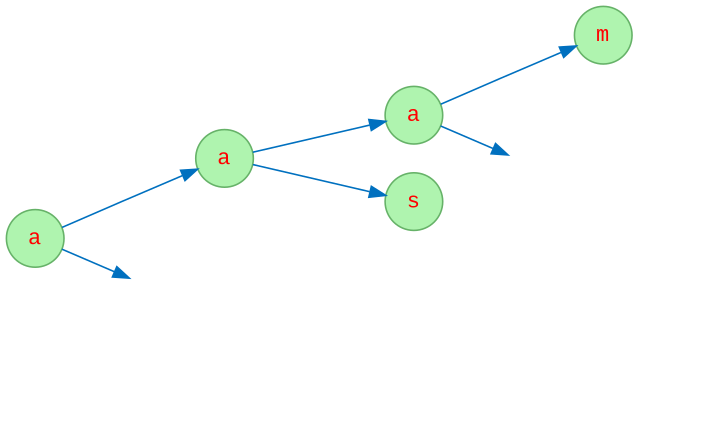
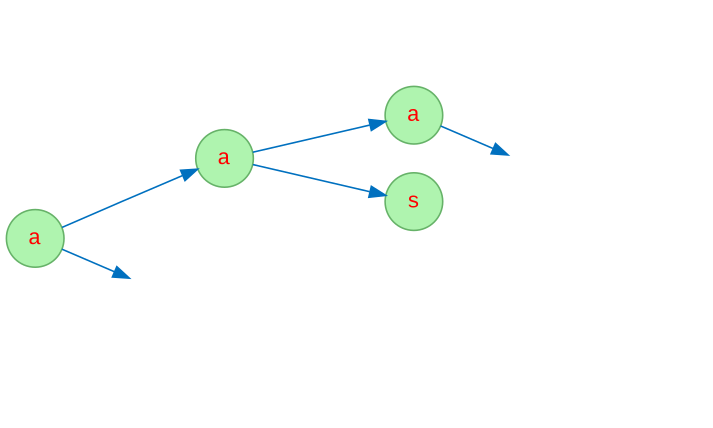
  digraph {
    rankdir=LR
    fontname="Liberation Mono"
    node [color="#66B268" fillcolor="#AFF4AF" fontcolor=red fontname="Liberation Mono" shape=circle style=filled]
    edge [color="#0070BF" fontname="Liberation Mono"]
    n1 [label=a]
    n2 [label=a]
    l750044075 [style=invis]
    n4 [label=a]
    n5 [label=s]
-   n6 [label=m]
    l167185492 [style=invis]
    n1 -> n2
    n1 -> l750044075
    n2 -> n4
    n2 -> n5
-   n4 -> n6
    n4 -> l167185492
  }
